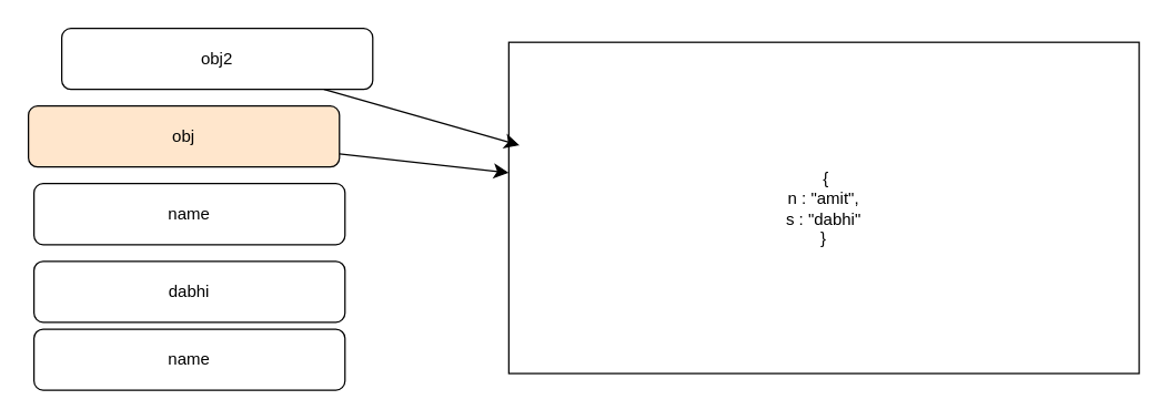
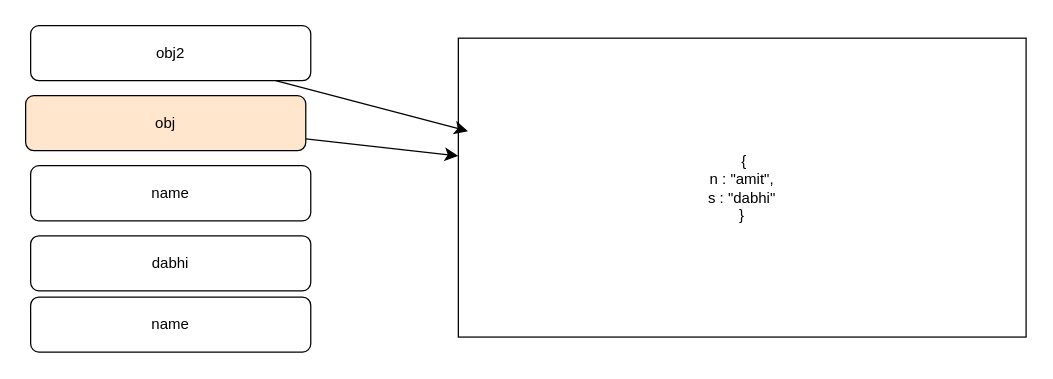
  <mxCell id="0" />
  <mxCell id="1" parent="0" />
  <mxCell id="2" value="dabhi" style="rounded=1;whiteSpace=wrap;html=1;" vertex="1" parent="1"><mxGeometry x="24" y="188" width="224" height="44" as="geometry" /></mxCell>
  <mxCell id="3" value="name" style="rounded=1;whiteSpace=wrap;html=1;" vertex="1" parent="1"><mxGeometry x="24" y="237" width="224" height="44" as="geometry" /></mxCell>
  <mxCell id="4" value="&amp;nbsp;{&lt;div&gt;n : &quot;amit&quot;,&lt;/div&gt;&lt;div&gt;s : &quot;dabhi&quot;&lt;/div&gt;&lt;div&gt;}&lt;/div&gt;" style="rounded=0;whiteSpace=wrap;html=1;" vertex="1" parent="1"><mxGeometry x="366" y="30" width="454" height="239" as="geometry" /></mxCell>
  <mxCell id="5" value="name" style="rounded=1;whiteSpace=wrap;html=1;" vertex="1" parent="1"><mxGeometry x="24" y="132" width="224" height="44" as="geometry" /></mxCell>
  <mxCell id="6" style="edgeStyle=none;curved=1;rounded=0;orthogonalLoop=1;jettySize=auto;html=1;fontSize=12;startSize=8;endSize=8;" edge="1" parent="1" source="7" target="4"><mxGeometry relative="1" as="geometry" /></mxCell>
  <mxCell id="7" value="obj" style="rounded=1;whiteSpace=wrap;html=1;fillColor=#ffe6cc;" vertex="1" parent="1"><mxGeometry x="20" y="76" width="224" height="44" as="geometry" /></mxCell>
- <mxCell id="8" value="obj2" style="rounded=1;whiteSpace=wrap;html=1;" vertex="1" parent="1"><mxGeometry x="44" y="20" width="224" height="44" as="geometry" /></mxCell>
+ <mxCell id="8" value="obj2" style="rounded=1;whiteSpace=wrap;html=1;" vertex="1" parent="1"><mxGeometry x="24" y="20" width="224" height="44" as="geometry" /></mxCell>
  <mxCell id="9" style="edgeStyle=none;curved=1;rounded=0;orthogonalLoop=1;jettySize=auto;html=1;entryX=0.017;entryY=0.311;entryDx=0;entryDy=0;entryPerimeter=0;fontSize=12;startSize=8;endSize=8;" edge="1" parent="1" source="8" target="4"><mxGeometry relative="1" as="geometry" /></mxCell>
